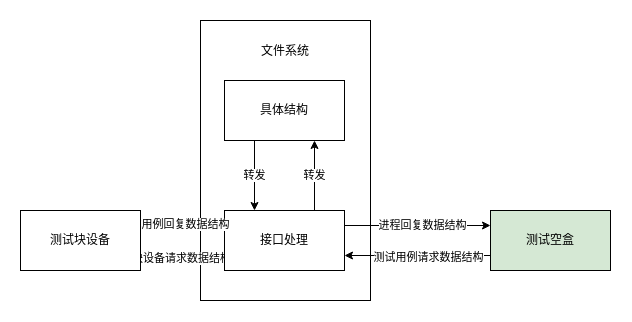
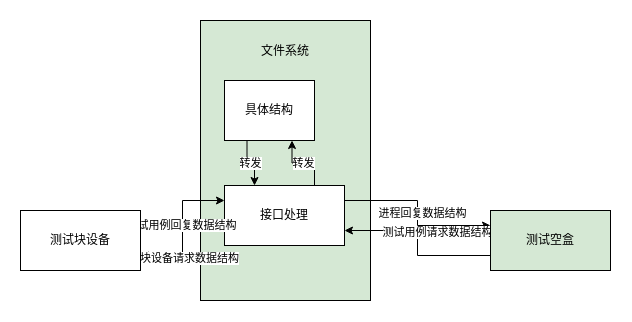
  <mxCell id="0" />
  <mxCell id="1" parent="0" />
- <mxCell id="2" value="文件系统" style="rounded=0;whiteSpace=wrap;html=1;verticalAlign=top;spacingTop=17;" vertex="1" parent="1"><mxGeometry x="200" y="20" width="170" height="280" as="geometry" /></mxCell>
+ <mxCell id="2" value="文件系统" style="rounded=0;whiteSpace=wrap;html=1;verticalAlign=top;spacingTop=17;fillColor=#d5e8d4;" vertex="1" parent="1"><mxGeometry x="200" y="20" width="170" height="280" as="geometry" /></mxCell>
  <mxCell id="3" value="转发" style="edgeStyle=orthogonalEdgeStyle;rounded=0;orthogonalLoop=1;jettySize=auto;html=1;exitX=0.75;exitY=0;exitDx=0;exitDy=0;entryX=0.75;entryY=1;entryDx=0;entryDy=0;" edge="1" parent="1" source="7" target="9"><mxGeometry relative="1" as="geometry" /></mxCell>
  <mxCell id="4" style="edgeStyle=orthogonalEdgeStyle;rounded=0;orthogonalLoop=1;jettySize=auto;html=1;exitX=0;exitY=0.75;exitDx=0;exitDy=0;entryX=1;entryY=0.75;entryDx=0;entryDy=0;" edge="1" parent="1" source="7" target="15"><mxGeometry relative="1" as="geometry" /></mxCell>
  <mxCell id="5" value="块设备请求数据结构" style="edgeLabel;html=1;align=center;verticalAlign=middle;resizable=0;points=[];" vertex="1" connectable="0" parent="4"><mxGeometry x="0.333" y="2" relative="1" as="geometry"><mxPoint x="12" as="offset" /></mxGeometry></mxCell>
  <mxCell id="6" value="进程回复数据结构" style="edgeStyle=orthogonalEdgeStyle;rounded=0;orthogonalLoop=1;jettySize=auto;html=1;exitX=1;exitY=0.25;exitDx=0;exitDy=0;entryX=0;entryY=0.25;entryDx=0;entryDy=0;spacingLeft=9;" edge="1" parent="1" source="7" target="12"><mxGeometry relative="1" as="geometry" /></mxCell>
- <mxCell id="7" value="接口处理" style="rounded=0;whiteSpace=wrap;html=1;" vertex="1" parent="1"><mxGeometry x="224" y="210" width="120" height="60" as="geometry" /></mxCell>
+ <mxCell id="7" value="接口处理" style="rounded=0;whiteSpace=wrap;html=1;" vertex="1" parent="1"><mxGeometry x="224" y="185" width="120" height="60" as="geometry" /></mxCell>
  <mxCell id="8" value="转发" style="edgeStyle=orthogonalEdgeStyle;rounded=0;orthogonalLoop=1;jettySize=auto;html=1;exitX=0.25;exitY=1;exitDx=0;exitDy=0;entryX=0.25;entryY=0;entryDx=0;entryDy=0;" edge="1" parent="1" source="9" target="7"><mxGeometry relative="1" as="geometry" /></mxCell>
- <mxCell id="9" value="具体结构" style="rounded=0;whiteSpace=wrap;html=1;" vertex="1" parent="1"><mxGeometry x="224" y="80" width="120" height="60" as="geometry" /></mxCell>
+ <mxCell id="9" value="具体结构" style="rounded=0;whiteSpace=wrap;html=1;" vertex="1" parent="1"><mxGeometry x="224" y="80" width="90" height="60" as="geometry" /></mxCell>
  <mxCell id="10" style="edgeStyle=orthogonalEdgeStyle;rounded=0;orthogonalLoop=1;jettySize=auto;html=1;exitX=0;exitY=0.75;exitDx=0;exitDy=0;entryX=1;entryY=0.75;entryDx=0;entryDy=0;" edge="1" parent="1" source="12" target="7"><mxGeometry relative="1" as="geometry" /></mxCell>
  <mxCell id="11" value="测试用例请求数据结构" style="edgeLabel;html=1;align=center;verticalAlign=middle;resizable=0;points=[];" vertex="1" connectable="0" parent="10"><mxGeometry x="0.223" y="1" relative="1" as="geometry"><mxPoint x="26" as="offset" /></mxGeometry></mxCell>
  <mxCell id="12" value="测试空盒" style="rounded=0;whiteSpace=wrap;html=1;fillColor=#d5e8d4;" vertex="1" parent="1"><mxGeometry x="490" y="210" width="120" height="60" as="geometry" /></mxCell>
  <mxCell id="13" style="edgeStyle=orthogonalEdgeStyle;rounded=0;orthogonalLoop=1;jettySize=auto;html=1;exitX=1;exitY=0.25;exitDx=0;exitDy=0;entryX=0;entryY=0.25;entryDx=0;entryDy=0;" edge="1" parent="1" source="15" target="7"><mxGeometry relative="1" as="geometry" /></mxCell>
  <mxCell id="14" value="测试用例回复数据结构" style="edgeLabel;html=1;align=center;verticalAlign=middle;resizable=0;points=[];" vertex="1" connectable="0" parent="13"><mxGeometry x="-0.207" y="2" relative="1" as="geometry"><mxPoint as="offset" /></mxGeometry></mxCell>
  <mxCell id="15" value="测试块设备" style="rounded=0;whiteSpace=wrap;html=1;" vertex="1" parent="1"><mxGeometry x="20" y="210" width="120" height="60" as="geometry" /></mxCell>
